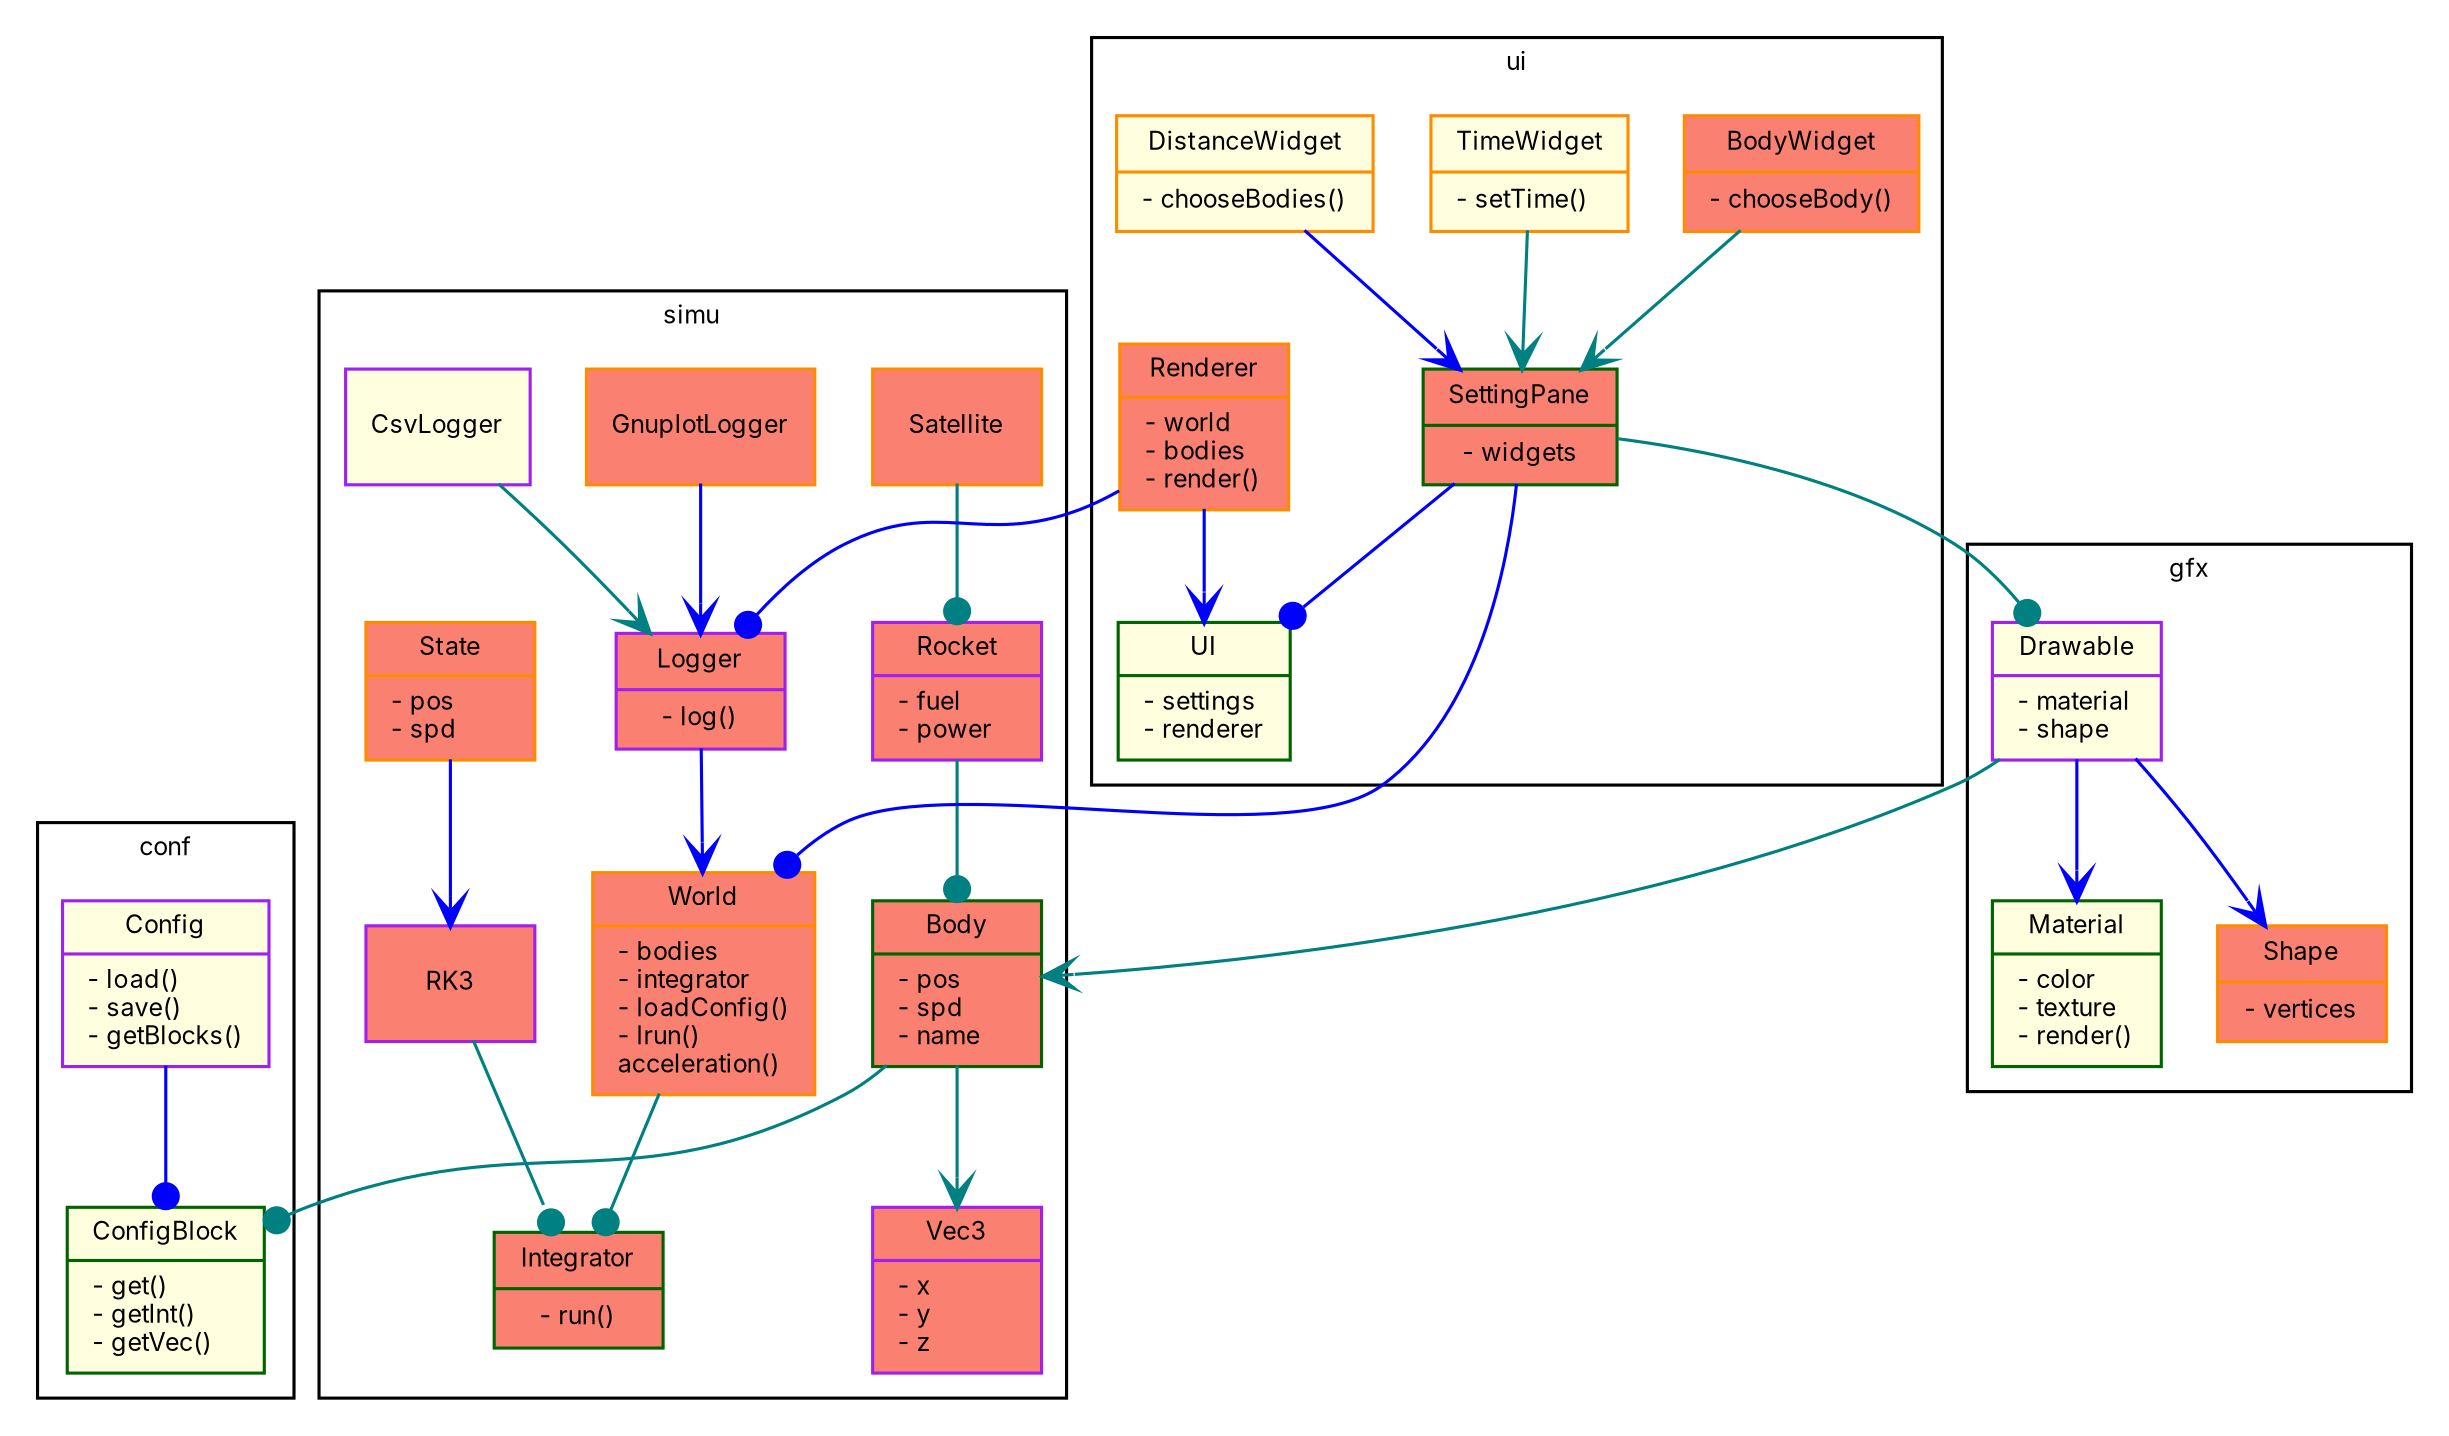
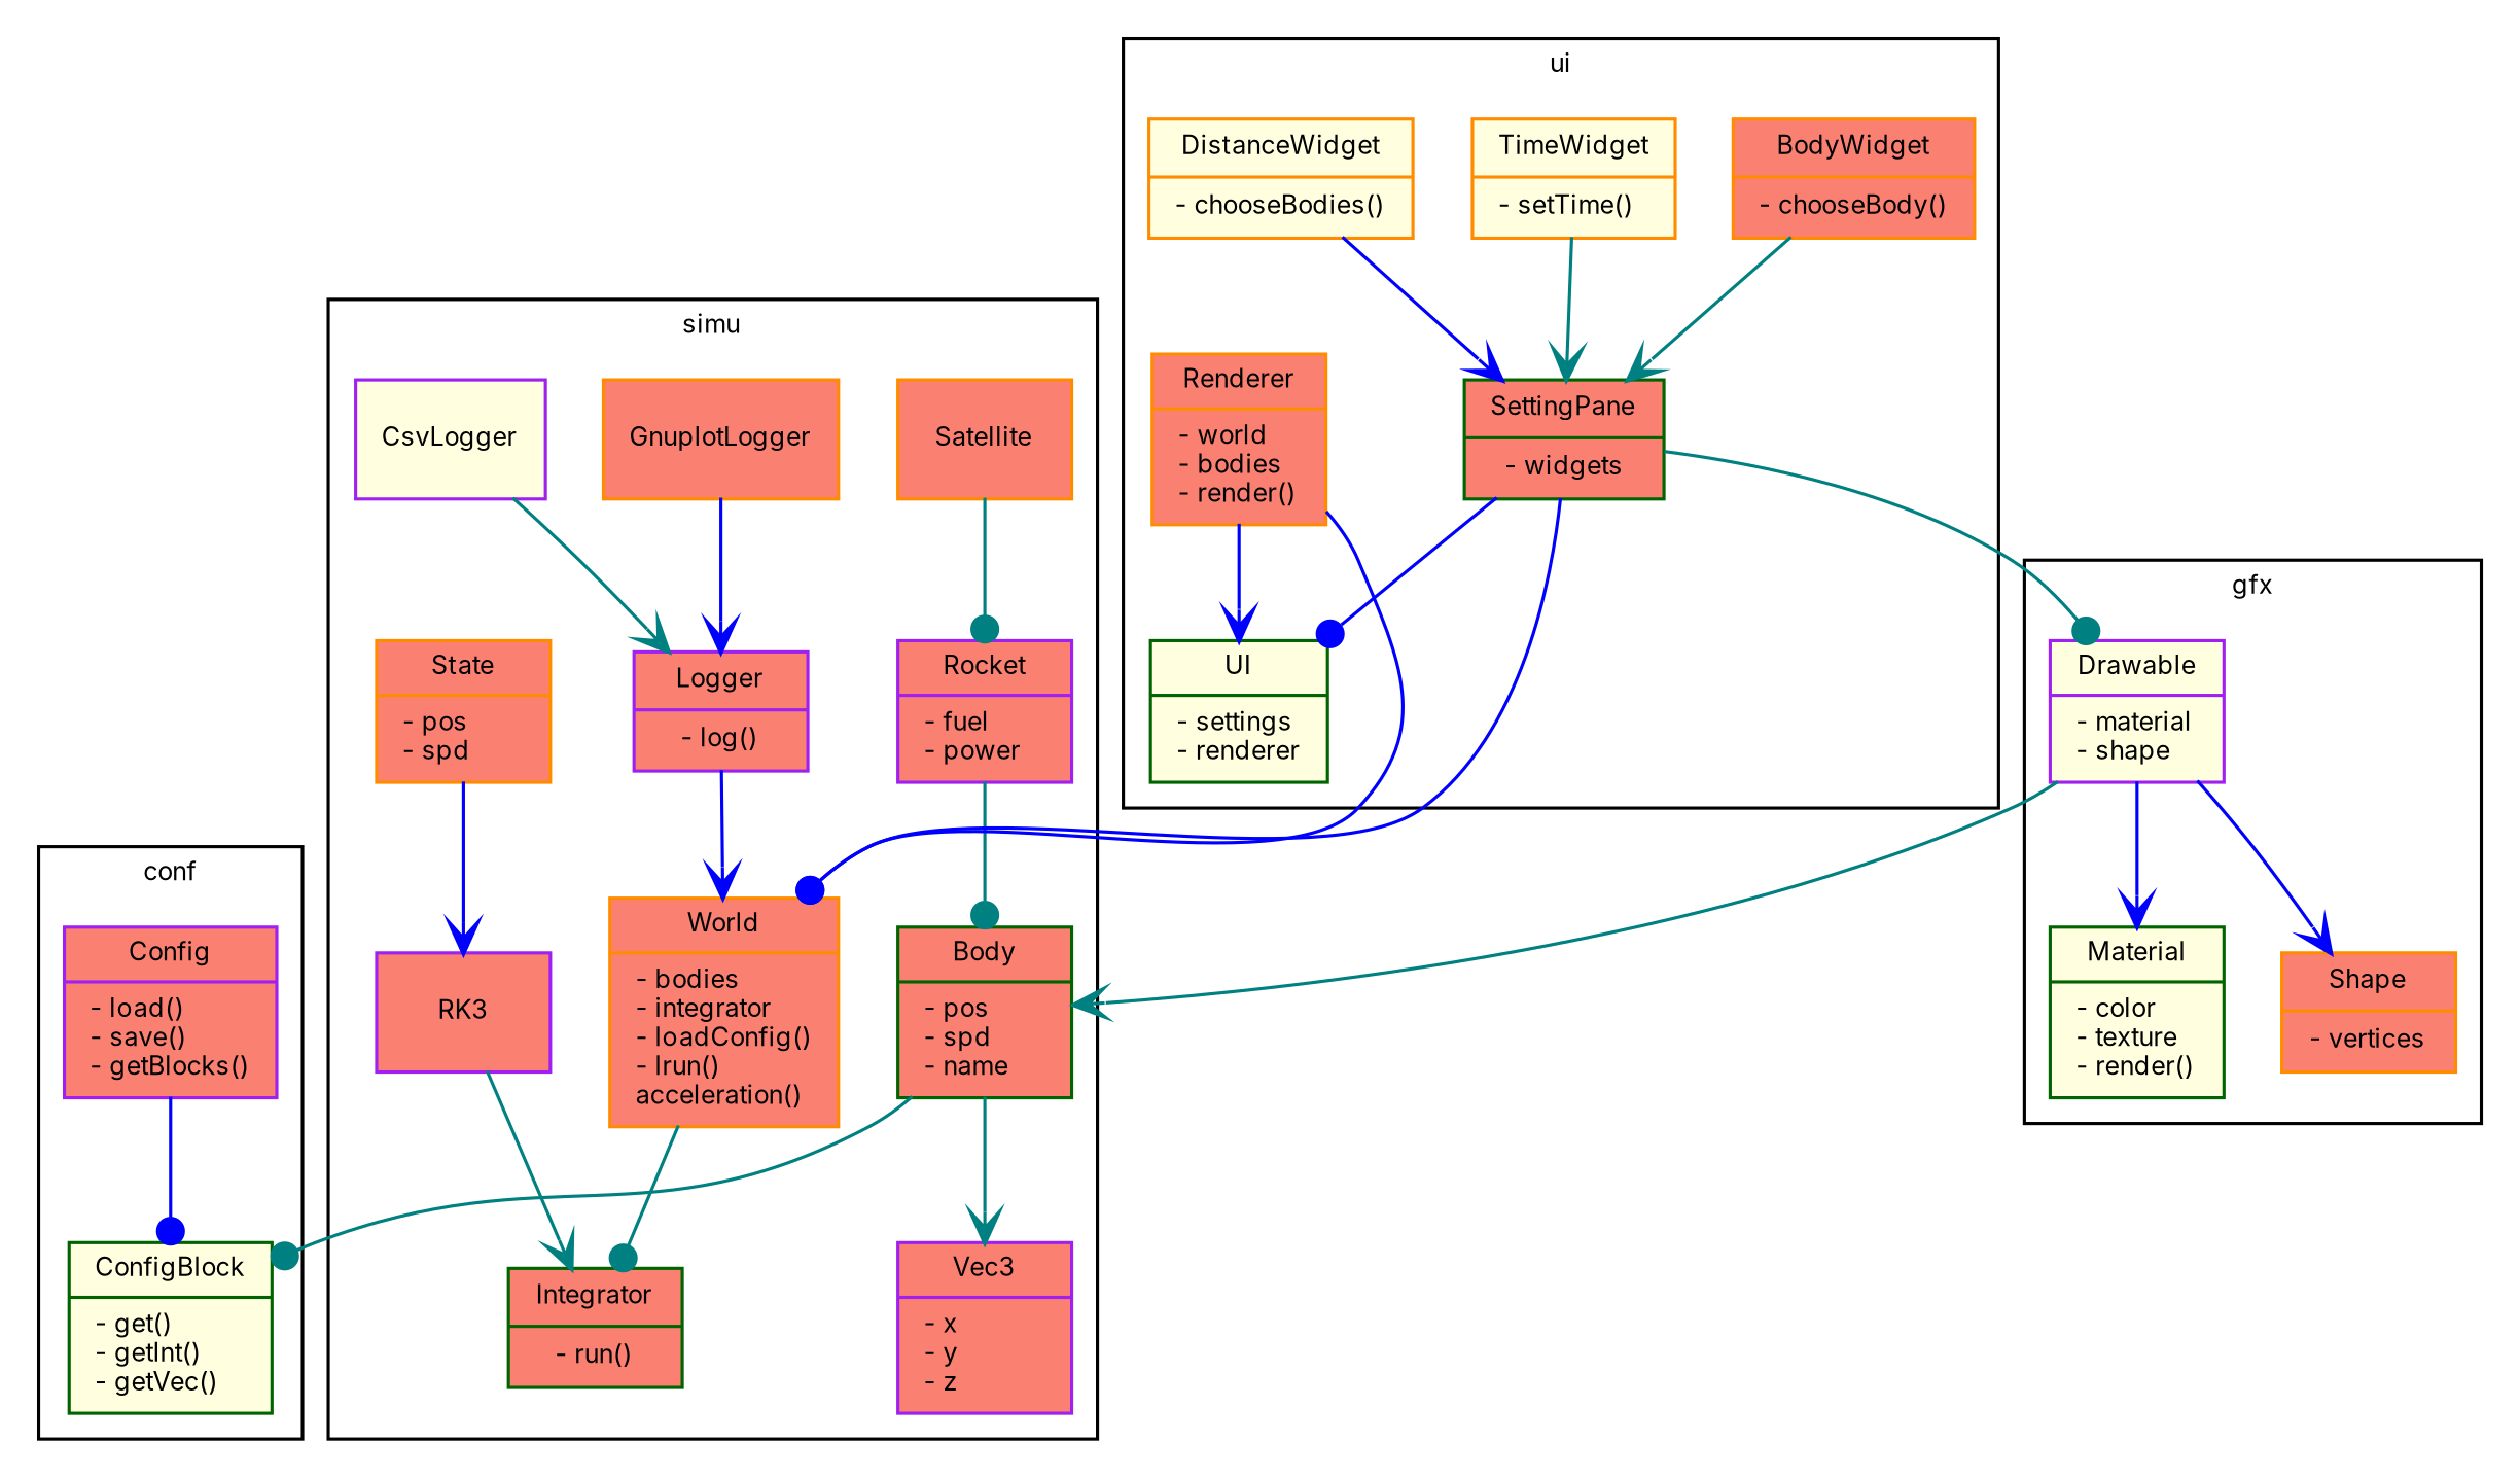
  digraph {
    fontname=Inter
    fontsize=8
    node [color=darkorange fillcolor=salmon fontname=Inter fontsize=8 shape=record style=filled]
    edge [arrowhead=vee color=blue fontname=Inter fontsize=8]
    n1 [color=purple label="{Vec3|- x\l- y\l- z\l}"]
    n2 [label="{State|- pos\l- spd\l}"]
    n3 [color=darkgreen label="{Body|- pos\l- spd\l- name\l}"]
    n4 [color=purple label="{Rocket|- fuel\l- power\l}"]
    n5 [label=Satellite]
    n6 [label="{World|- bodies\l- integrator\l- loadConfig()\l- lrun()\lacceleration()\l}"]
    n7 [color=darkgreen label="{Integrator|- run()}"]
    n8 [color=purple label=RK3]
    n9 [color=purple label="{Logger|- log()}"]
    n10 [label=GnuplotLogger]
    n11 [color=purple fillcolor=lightyellow label=CsvLogger]
    n12 [color=darkgreen fillcolor=lightyellow label="{Material|- color\l- texture\l- render()\l}"]
    n13 [label="{Shape|- vertices}"]
    n14 [color=purple fillcolor=lightyellow label="{Drawable|- material\l- shape\l}"]
    n15 [color=darkgreen fillcolor=lightyellow label="{UI|- settings\l- renderer\l}"]
    n16 [label="{Renderer|- world\l- bodies\l- render()\l}"]
    n17 [color=darkgreen label="{SettingPane|- widgets}"]
    n18 [label="{BodyWidget|- chooseBody()\l}"]
    n19 [fillcolor=lightyellow label="{TimeWidget|- setTime()\l}"]
    n20 [fillcolor=lightyellow label="{DistanceWidget|- chooseBodies()\l}"]
-   n21 [color=purple fillcolor=lightyellow label="{Config|- load()\l- save()\l- getBlocks()\l}"]
+   n21 [color=purple label="{Config|- load()\l- save()\l- getBlocks()\l}"]
    n22 [color=darkgreen fillcolor=lightyellow label="{ConfigBlock|- get()\l- getInt()\l- getVec()\l}"]
    subgraph cluster_1 {
      label=simu
      n1
      n2
      n3
      n4
      n5
      n6
      n7
      n8
      n9
      n10
      n11
    }
    subgraph cluster_2 {
      label=gfx
      n12
      n13
      n14
    }
    subgraph cluster_3 {
      label=ui
      n15
      n16
      n17
      n18
      n19
      n20
    }
    subgraph cluster_4 {
      label=conf
      n21
      n22
    }
    n2 -> n8
    n3 -> n1 [color=teal]
    n3 -> n22 [arrowhead=dot color=teal]
    n4 -> n3 [arrowhead=dot color=teal]
    n5 -> n4 [arrowhead=dot color=teal]
    n6 -> n7 [arrowhead=dot color=teal]
-   n8 -> n7 [arrowhead=dot color=teal]
+   n8 -> n7 [color=teal]
    n9 -> n6
    n10 -> n9
    n11 -> n9 [color=teal]
    n14 -> n3 [color=teal]
    n14 -> n12
    n14 -> n13
-   n16 -> n9 [arrowhead=dot]
+   n16 -> n6 [arrowhead=dot]
    n16 -> n15
    n17 -> n6 [arrowhead=dot]
    n17 -> n14 [arrowhead=dot color=teal]
    n17 -> n15 [arrowhead=dot]
    n18 -> n17 [color=teal]
    n19 -> n17 [color=teal]
    n20 -> n17
    n21 -> n22 [arrowhead=dot]
  }
